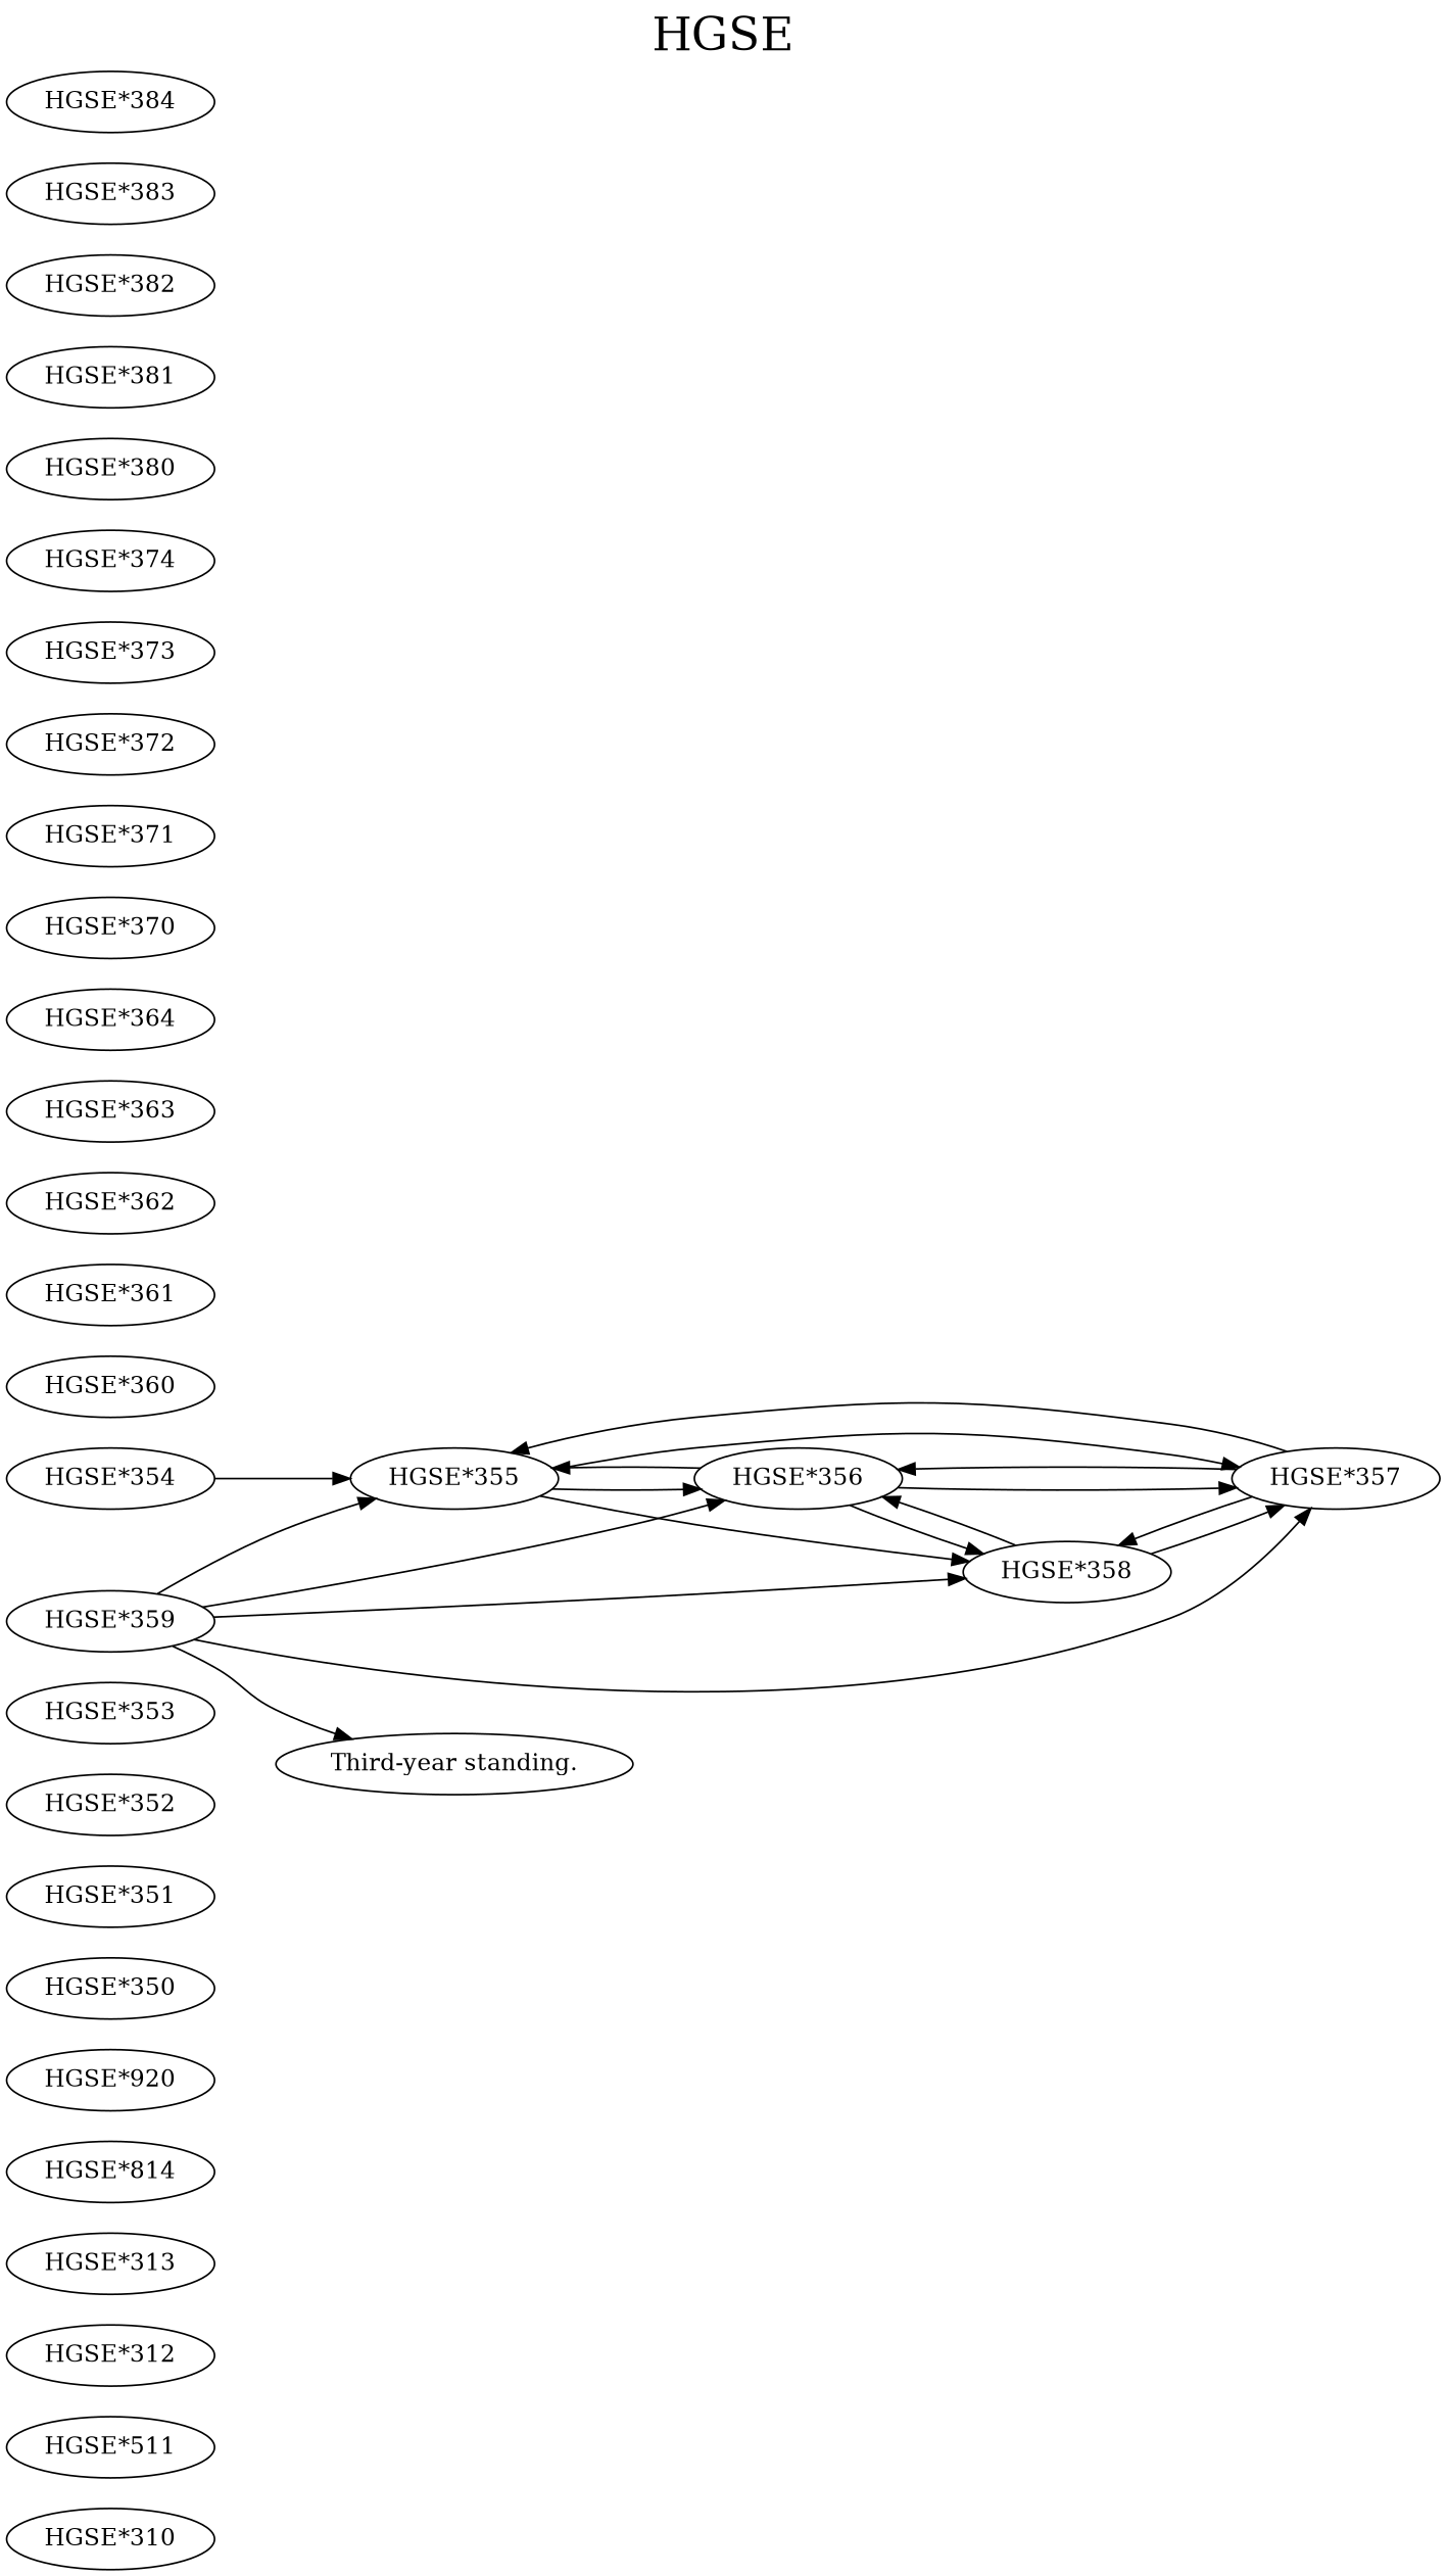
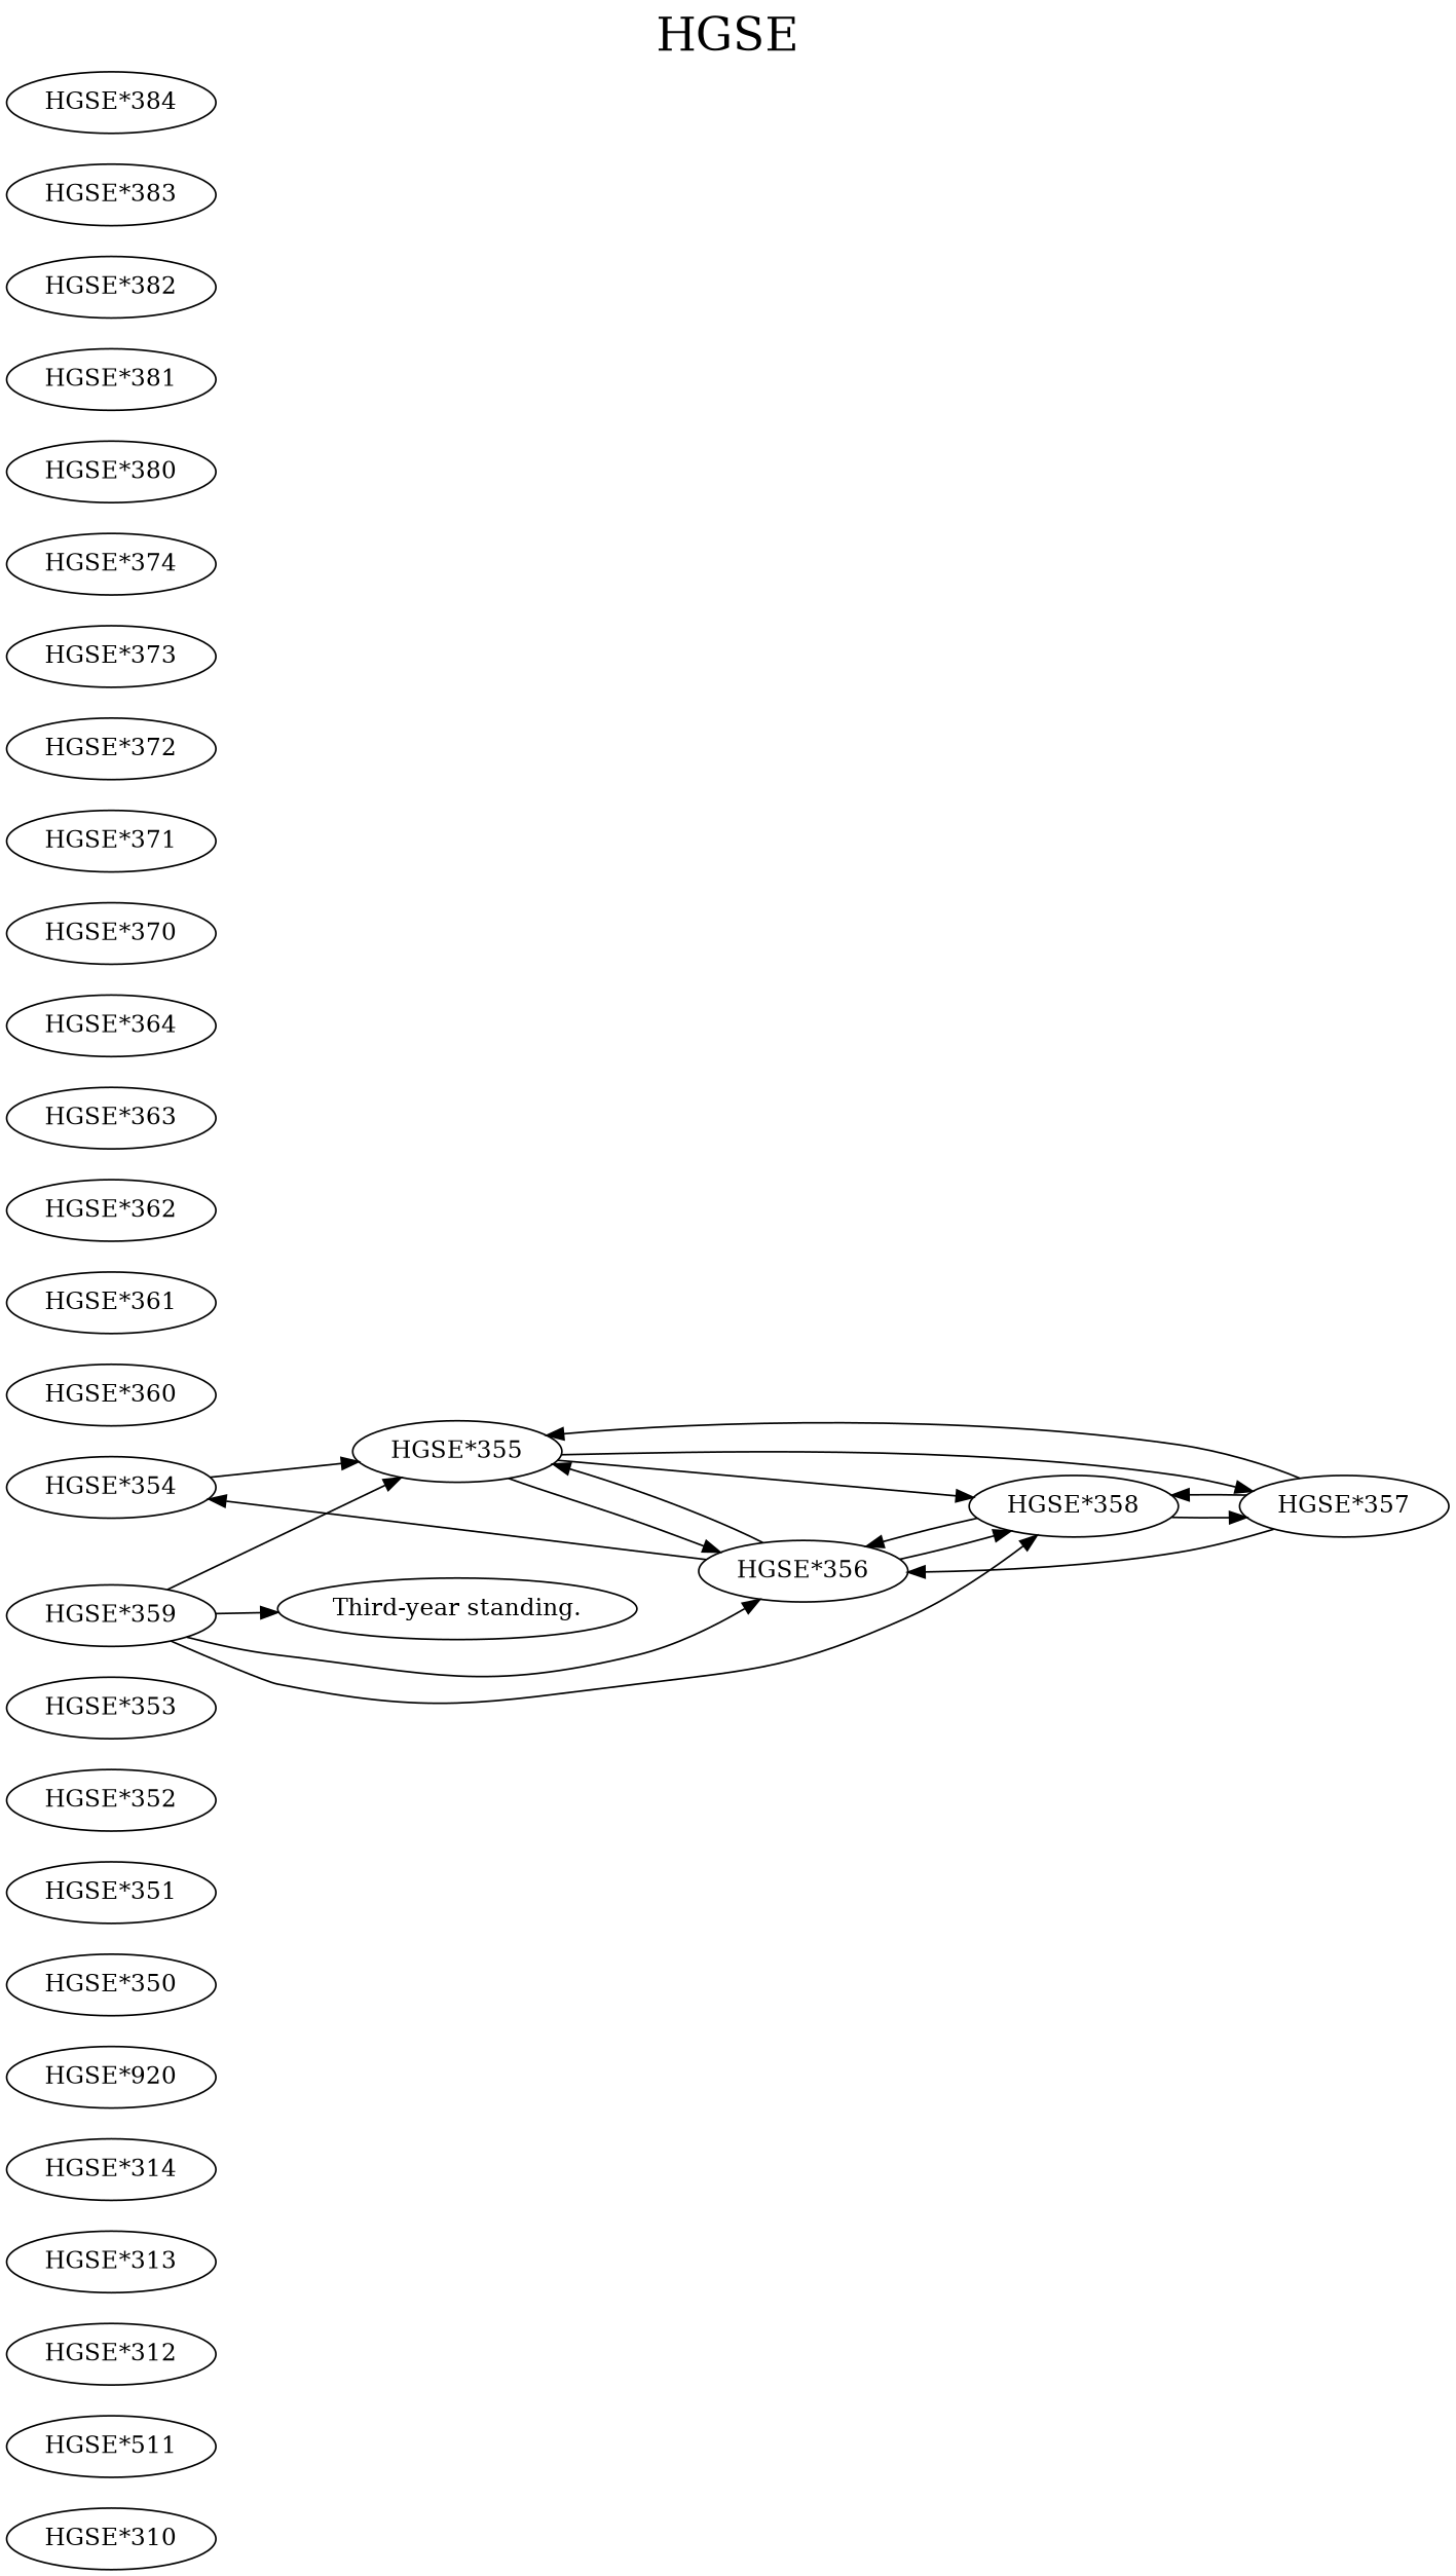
  digraph {
    fontsize=27
    label=HGSE
    labelloc=t
    rankdir=LR
    "HGSE*310"
    n2 [label="HGSE*511"]
    "HGSE*312"
    "HGSE*313"
-   "HGSE*314" [label="HGSE*814"]
+   "HGSE*314"
    n6 [label="HGSE*920"]
    "HGSE*350"
    "HGSE*351"
    "HGSE*352"
    "HGSE*353"
    "HGSE*354"
    "HGSE*355"
    "HGSE*356"
    "HGSE*357"
    "HGSE*358"
    "HGSE*359"
    "Third-year standing."
    "HGSE*360"
    "HGSE*361"
    "HGSE*362"
    "HGSE*363"
    "HGSE*364"
    "HGSE*370"
    "HGSE*371"
    "HGSE*372"
    "HGSE*373"
    "HGSE*374"
    "HGSE*380"
    "HGSE*381"
    "HGSE*382"
    "HGSE*383"
    "HGSE*384"
    "HGSE*354" -> "HGSE*355"
    "HGSE*355" -> "HGSE*356"
    "HGSE*355" -> "HGSE*357"
    "HGSE*355" -> "HGSE*358"
    "HGSE*356" -> "HGSE*355"
-   "HGSE*356" -> "HGSE*357"
+   "HGSE*356" -> "HGSE*354"
    "HGSE*356" -> "HGSE*358"
    "HGSE*357" -> "HGSE*355"
    "HGSE*357" -> "HGSE*356"
    "HGSE*357" -> "HGSE*358"
    "HGSE*358" -> "HGSE*356"
    "HGSE*358" -> "HGSE*357"
    "HGSE*359" -> "HGSE*355"
    "HGSE*359" -> "HGSE*356"
-   "HGSE*359" -> "HGSE*357"
    "HGSE*359" -> "HGSE*358"
    "HGSE*359" -> "Third-year standing." [style=solid]
  }
